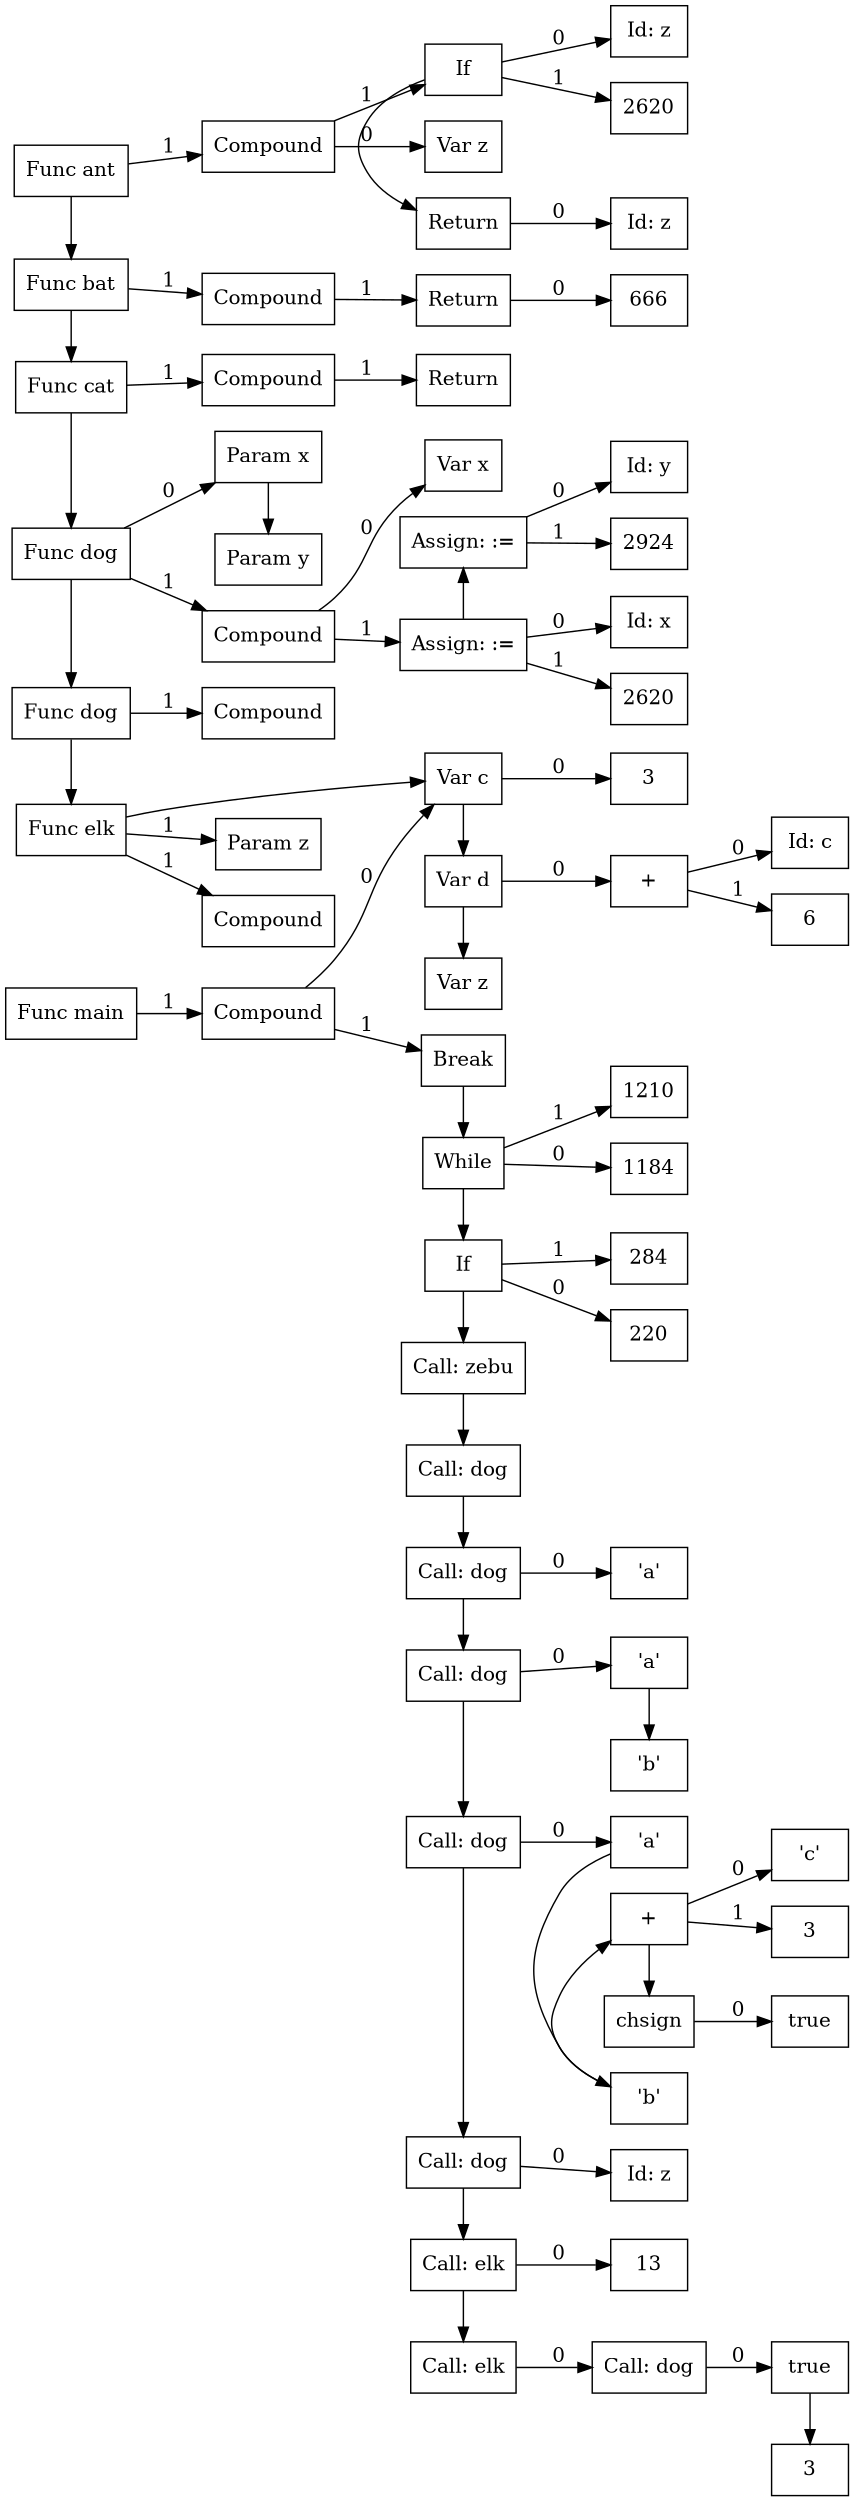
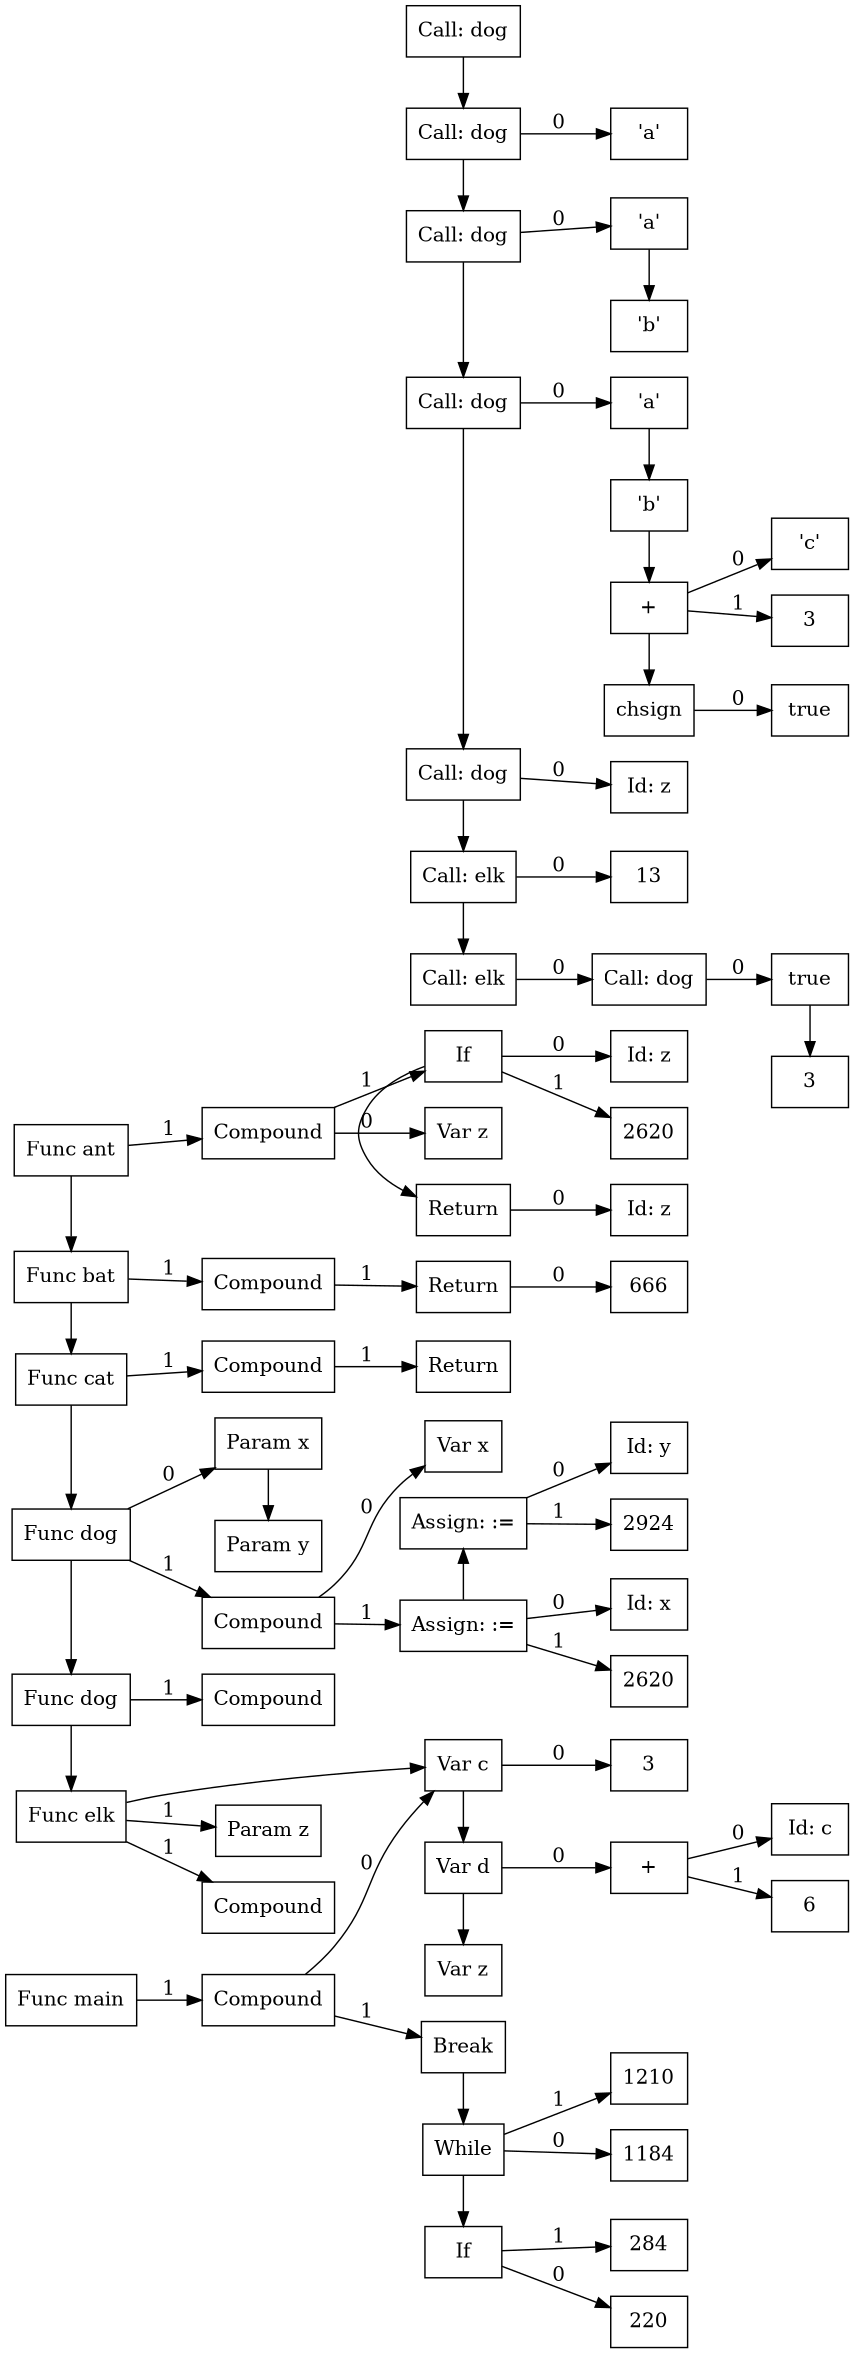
  digraph {
    rankdir=LR
    node [shape=box]
    n1 [label="Func ant"]
    n2 [label=Compound]
    n3 [label="Var z"]
    n4 [label=If]
    n5 [label="Id: z"]
    n6 [label=2620]
    n7 [label=Return]
    n8 [label=Compound]
    n9 [label="Id: z"]
    n10 [label="Func bat"]
    n11 [label="Func cat"]
    n12 [label="Func dog"]
    n13 [label="Func dog"]
    n14 [label="Func elk"]
    n15 [label="Func main"]
    n16 [label=Compound]
    n17 [label=Return]
    n18 [label=666]
    n19 [label="Assign: :="]
    n20 [label="Assign: :="]
    n21 [label=Return]
    n22 [label="Param x"]
    n23 [label=Compound]
    n24 [label="Param y"]
    n25 [label="Var x"]
    n26 [label="Id: x"]
    n27 [label=2620]
    n28 [label="Id: y"]
    n29 [label=2924]
    n30 [label=Compound]
    n31 [label="Param z"]
    n32 [label=Compound]
    n33 [label=Compound]
    n34 [label="+"]
    n35 [label="Var c"]
    n36 [label=Break]
    n37 [label=3]
    n38 [label="Var d"]
    n39 [label="Var z"]
    n40 [label="'a'"]
    n41 [label="Id: c"]
    n42 [label=6]
    n43 [label=While]
    n44 [label=If]
-   n45 [label="Call: zebu"]
    n46 [label="Call: dog"]
    n47 [label="Call: dog"]
    n48 [label="Call: dog"]
    n49 [label="Call: dog"]
    n50 [label="Call: dog"]
    n51 [label="Call: elk"]
    n52 [label="Call: elk"]
    n53 [label=1184]
    n54 [label=1210]
    n55 [label=220]
    n56 [label=284]
    n57 [label="'a'"]
    n58 [label="'b'"]
    n59 [label="'a'"]
    n60 [label="'b'"]
    n61 [label="+"]
    n62 [label=chsign]
    n63 [label="'c'"]
    n64 [label=3]
    n65 [label=true]
    n66 [label="Id: z"]
    n67 [label=13]
    n68 [label="Call: dog"]
    n69 [label=true]
    n70 [label=3]
    subgraph sub_1 {
      n1
      n2
    }
    subgraph sub_2 {
      ordering=out
      rank=same
      n2
    }
    subgraph sub_3 {
      ordering=out
      rank=same
      n3
      n4
    }
    subgraph sub_4 {
      n2
      n3
      n4
    }
    subgraph sub_5 {
      ordering=out
      rank=same
      n5
      n6
    }
    subgraph sub_6 {
      n4
      n5
      n6
    }
    subgraph sub_7 {
      rank=same
      n4
      n7
    }
    subgraph sub_8 {
      ordering=out
      rank=same
      n8
    }
    subgraph sub_9 {
      n4
      n7
    }
    subgraph sub_10 {
      ordering=out
      rank=same
      n9
    }
    subgraph sub_11 {
      n7
      n9
    }
    subgraph sub_12 {
      rank=same
      n1
      n10
      n11
      n12
      n13
      n14
      n15
    }
    subgraph sub_13 {
      n1
      n10
      n11
      n12
      n13
      n14
      n15
    }
    subgraph sub_14 {
      ordering=out
      rank=same
      n16
    }
    subgraph sub_15 {
      n8
      n10
    }
    subgraph sub_16 {
      ordering=out
      rank=same
      n17
    }
    subgraph sub_17 {
      n8
      n17
    }
    subgraph sub_18 {
      ordering=out
      rank=same
      n18
    }
    subgraph sub_19 {
      n19
      n20
    }
    subgraph sub_20 {
      n17
      n18
    }
    subgraph sub_21 {
      n11
      n16
    }
    subgraph sub_22 {
      ordering=out
      rank=same
      n21
    }
    subgraph sub_23 {
      n16
      n21
    }
    subgraph sub_24 {
      ordering=out
      rank=same
      n22
      n23
    }
    subgraph sub_25 {
      n12
      n22
      n23
    }
    subgraph sub_26 {
      rank=same
      n22
      n24
    }
    subgraph sub_27 {
      n22
      n24
    }
    subgraph sub_28 {
      ordering=out
      rank=same
      n19
      n25
    }
    subgraph sub_29 {
      n19
      n23
      n25
    }
    subgraph sub_30 {
      ordering=out
      rank=same
      n26
      n27
    }
    subgraph sub_31 {
      n19
      n26
      n27
    }
    subgraph sub_32 {
      rank=same
      n19
      n20
    }
    subgraph sub_33 {
      ordering=out
      rank=same
      n28
      n29
    }
    subgraph sub_34 {
      n20
      n28
      n29
    }
    subgraph sub_35 {
      ordering=out
      rank=same
      n30
    }
    subgraph sub_36 {
      n13
      n30
    }
    subgraph sub_37 {
      ordering=out
      rank=same
      n31
      n32
    }
    subgraph sub_38 {
      n14
      n31
      n32
    }
    subgraph sub_39 {
      ordering=out
      rank=same
      n33
    }
    subgraph sub_40 {
      n15
      n33
    }
    subgraph sub_41 {
      ordering=out
      rank=same
      n34
    }
    subgraph sub_42 {
      ordering=out
      rank=same
      n35
      n36
    }
    subgraph sub_43 {
      n33
      n35
      n36
    }
    subgraph sub_44 {
      ordering=out
      rank=same
      n37
    }
    subgraph sub_45 {
      n35
      n37
    }
    subgraph sub_46 {
      rank=same
      n35
      n38
      n39
    }
    subgraph sub_47 {
      n35
      n38
      n39
    }
    subgraph sub_48 {
      ordering=out
      rank=same
      n40
    }
    subgraph sub_49 {
      n34
      n38
    }
    subgraph sub_50 {
      ordering=out
      rank=same
      n41
      n42
    }
    subgraph sub_51 {
      n34
      n41
      n42
    }
    subgraph sub_52 {
      rank=same
      n36
      n43
      n44
-     n45
      n46
      n47
      n48
      n49
      n50
      n51
      n52
    }
    subgraph sub_53 {
      n36
      n43
      n44
-     n45
      n46
      n47
      n48
      n49
      n50
      n51
      n52
    }
    subgraph sub_54 {
      ordering=out
      rank=same
      n53
      n54
    }
    subgraph sub_55 {
      n43
      n53
      n54
    }
    subgraph sub_56 {
      ordering=out
      rank=same
      n55
      n56
    }
    subgraph sub_57 {
      n44
      n55
      n56
    }
    subgraph sub_58 {
      n40
      n47
    }
    subgraph sub_59 {
      ordering=out
      rank=same
      n57
    }
    subgraph sub_60 {
      n48
      n57
    }
    subgraph sub_61 {
      rank=same
      n57
      n58
    }
    subgraph sub_62 {
      n57
      n58
    }
    subgraph sub_63 {
      ordering=out
      rank=same
      n59
    }
    subgraph sub_64 {
      n49
      n59
    }
    subgraph sub_65 {
      rank=same
      n59
      n60
      n61
      n62
    }
    subgraph sub_66 {
      n59
      n60
      n61
      n62
    }
    subgraph sub_67 {
      ordering=out
      rank=same
      n63
      n64
    }
    subgraph sub_68 {
      n61
      n63
      n64
    }
    subgraph sub_69 {
      ordering=out
      rank=same
      n65
    }
    subgraph sub_70 {
      n62
      n65
    }
    subgraph sub_71 {
      ordering=out
      rank=same
      n66
    }
    subgraph sub_72 {
      n50
      n66
    }
    subgraph sub_73 {
      ordering=out
      rank=same
      n67
    }
    subgraph sub_74 {
      n51
      n67
    }
    subgraph sub_75 {
      ordering=out
      rank=same
      n68
    }
    subgraph sub_76 {
      n52
      n68
    }
    subgraph sub_77 {
      ordering=out
      rank=same
      n69
    }
    subgraph sub_78 {
      n68
      n69
    }
    subgraph sub_79 {
      rank=same
      n69
      n70
    }
    subgraph sub_80 {
      n69
      n70
    }
    n1 -> n2 [label=1]
    n1 -> n10
    n2 -> n3 [label=0]
    n2 -> n4 [label=1]
    n4 -> n5 [label=0]
    n4 -> n6 [label=1]
    n4 -> n7
    n7 -> n9 [label=0]
    n8 -> n17 [label=1]
    n10 -> n8 [label=1]
    n10 -> n11
    n11 -> n12
    n11 -> n16 [label=1]
    n12 -> n13
    n12 -> n22 [label=0]
    n12 -> n23 [label=1]
    n13 -> n14
    n13 -> n30 [label=1]
    n14 -> n31 [label=1]
    n14 -> n32 [label=1]
    n14 -> n35
    n15 -> n33 [label=1]
    n16 -> n21 [label=1]
    n17 -> n18 [label=0]
    n19 -> n20
    n19 -> n26 [label=0]
    n19 -> n27 [label=1]
    n20 -> n28 [label=0]
    n20 -> n29 [label=1]
    n22 -> n24
    n23 -> n19 [label=1]
    n23 -> n25 [label=0]
    n33 -> n35 [label=0]
    n33 -> n36 [label=1]
    n34 -> n41 [label=0]
    n34 -> n42 [label=1]
    n35 -> n37 [label=0]
    n35 -> n38
    n36 -> n43
    n38 -> n34 [label=0]
    n38 -> n39
    n43 -> n44
    n43 -> n53 [label=0]
    n43 -> n54 [label=1]
-   n44 -> n45
    n44 -> n55 [label=0]
    n44 -> n56 [label=1]
-   n45 -> n46
    n46 -> n47
    n47 -> n40 [label=0]
    n47 -> n48
    n48 -> n49
    n48 -> n57 [label=0]
    n49 -> n50
    n49 -> n59 [label=0]
    n50 -> n51
    n50 -> n66 [label=0]
    n51 -> n52
    n51 -> n67 [label=0]
    n52 -> n68 [label=0]
    n57 -> n58
    n59 -> n60
    n60 -> n61
    n61 -> n62
    n61 -> n63 [label=0]
    n61 -> n64 [label=1]
    n62 -> n65 [label=0]
    n68 -> n69 [label=0]
    n69 -> n70
  }
